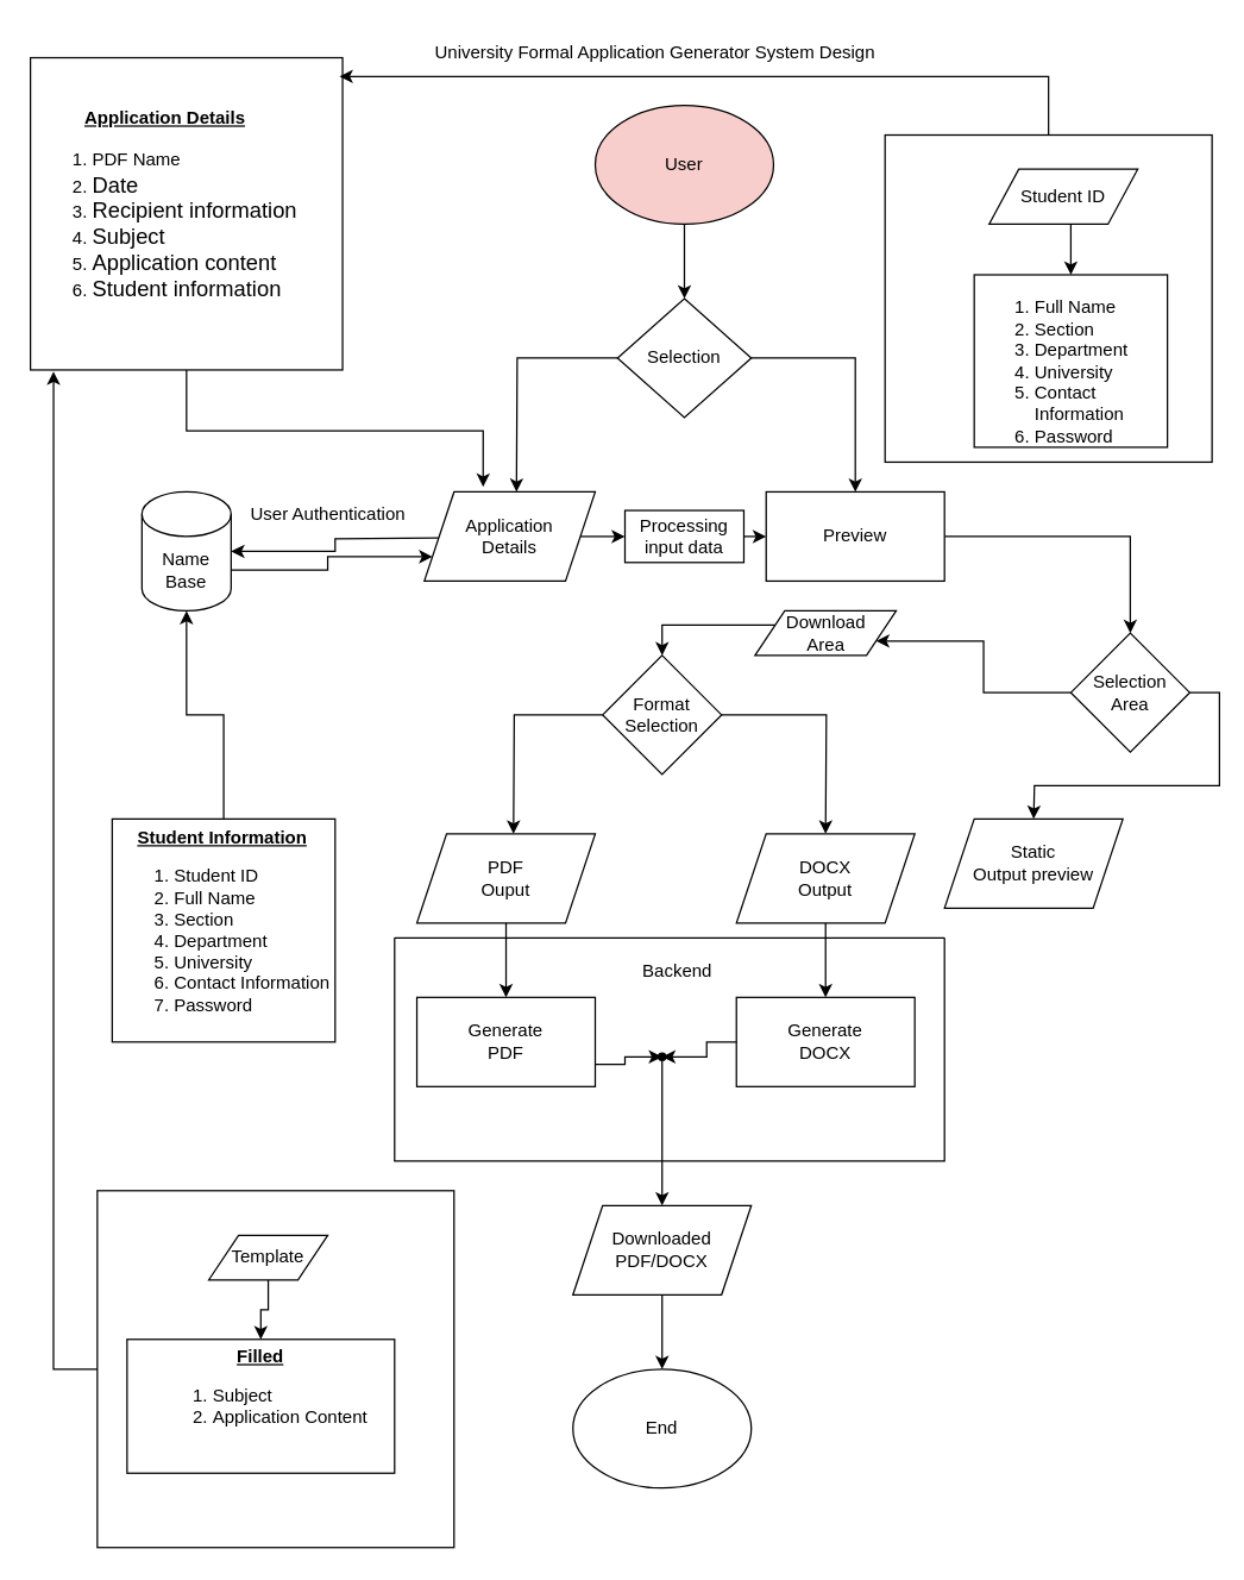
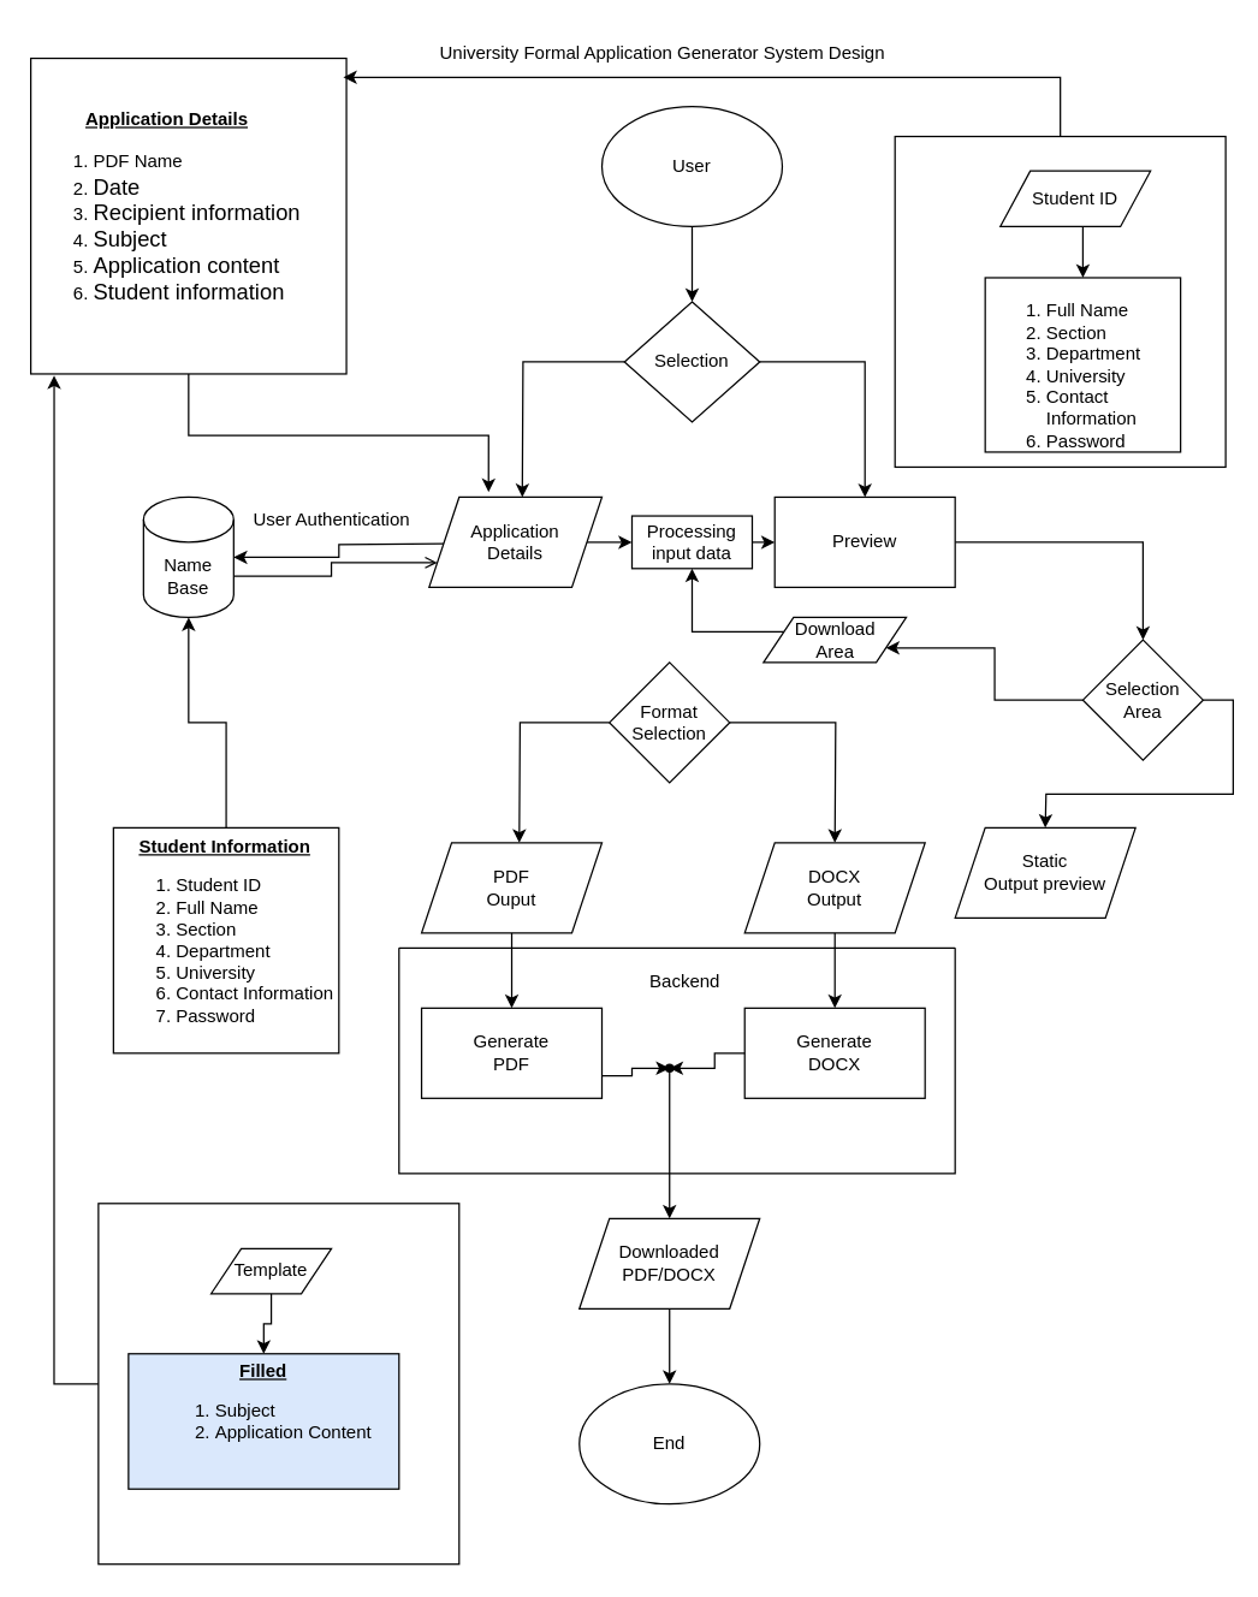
  <mxCell id="0" />
  <mxCell id="1" parent="0" />
- <mxCell id="2" style="edgeStyle=orthogonalEdgeStyle;rounded=0;orthogonalLoop=1;jettySize=auto;html=1;exitX=1;exitY=0;exitDx=0;exitDy=52.5;exitPerimeter=0;entryX=0;entryY=0.75;entryDx=0;entryDy=0;" parent="1" source="3" target="16" edge="1"><mxGeometry relative="1" as="geometry"><mxPoint x="285" y="375" as="targetPoint" /></mxGeometry></mxCell>
+ <mxCell id="2" style="edgeStyle=orthogonalEdgeStyle;rounded=0;orthogonalLoop=1;jettySize=auto;html=1;exitX=1;exitY=0;exitDx=0;exitDy=52.5;exitPerimeter=0;entryX=0;entryY=0.75;entryDx=0;entryDy=0;endArrow=open;" parent="1" source="3" target="16" edge="1"><mxGeometry relative="1" as="geometry"><mxPoint x="285" y="375" as="targetPoint" /></mxGeometry></mxCell>
  <mxCell id="3" value="Name Base" style="shape=cylinder3;whiteSpace=wrap;html=1;boundedLbl=1;backgroundOutline=1;size=15;" parent="1" vertex="1"><mxGeometry x="95" y="330" width="60" height="80" as="geometry" /></mxCell>
  <mxCell id="4" value="User Authentication" style="text;html=1;align=center;verticalAlign=middle;resizable=0;points=[];autosize=1;strokeColor=none;fillColor=none;" parent="1" vertex="1"><mxGeometry x="155" y="330" width="130" height="30" as="geometry" /></mxCell>
  <mxCell id="5" style="edgeStyle=orthogonalEdgeStyle;rounded=0;orthogonalLoop=1;jettySize=auto;html=1;exitX=1;exitY=0.5;exitDx=0;exitDy=0;entryX=0.5;entryY=0;entryDx=0;entryDy=0;" parent="1" source="6" target="55" edge="1"><mxGeometry relative="1" as="geometry" /></mxCell>
  <mxCell id="6" value="Preview" style="rounded=0;whiteSpace=wrap;html=1;strokeColor=#000000;" parent="1" vertex="1"><mxGeometry x="515" y="330" width="120" height="60" as="geometry" /></mxCell>
  <mxCell id="7" style="edgeStyle=orthogonalEdgeStyle;rounded=0;orthogonalLoop=1;jettySize=auto;html=1;exitX=1;exitY=0.5;exitDx=0;exitDy=0;entryX=0.5;entryY=0;entryDx=0;entryDy=0;" parent="1" source="9" target="6" edge="1"><mxGeometry relative="1" as="geometry" /></mxCell>
  <mxCell id="8" style="edgeStyle=orthogonalEdgeStyle;rounded=0;orthogonalLoop=1;jettySize=auto;html=1;exitX=0;exitY=0.5;exitDx=0;exitDy=0;entryX=0.5;entryY=0;entryDx=0;entryDy=0;" parent="1" source="9" edge="1"><mxGeometry relative="1" as="geometry"><mxPoint x="347" y="330" as="targetPoint" /></mxGeometry></mxCell>
  <mxCell id="9" value="Selection" style="rhombus;whiteSpace=wrap;html=1;" parent="1" vertex="1"><mxGeometry x="415" y="200" width="90" height="80" as="geometry" /></mxCell>
  <mxCell id="10" style="edgeStyle=orthogonalEdgeStyle;rounded=0;orthogonalLoop=1;jettySize=auto;html=1;exitX=0;exitY=0.5;exitDx=0;exitDy=0;entryX=1;entryY=1;entryDx=0;entryDy=0;entryPerimeter=0;" parent="1" target="4" edge="1"><mxGeometry relative="1" as="geometry"><mxPoint x="285" y="360" as="sourcePoint" /></mxGeometry></mxCell>
  <mxCell id="11" style="edgeStyle=orthogonalEdgeStyle;rounded=0;orthogonalLoop=1;jettySize=auto;html=1;entryX=1;entryY=0.5;entryDx=0;entryDy=0;entryPerimeter=0;" parent="1" target="3" edge="1"><mxGeometry relative="1" as="geometry"><mxPoint x="295" y="361" as="sourcePoint" /></mxGeometry></mxCell>
  <mxCell id="12" style="edgeStyle=orthogonalEdgeStyle;rounded=0;orthogonalLoop=1;jettySize=auto;html=1;exitX=1;exitY=0.5;exitDx=0;exitDy=0;entryX=0.5;entryY=0;entryDx=0;entryDy=0;" parent="1" source="14" edge="1"><mxGeometry relative="1" as="geometry"><mxPoint x="555" y="560" as="targetPoint" /></mxGeometry></mxCell>
  <mxCell id="13" style="edgeStyle=orthogonalEdgeStyle;rounded=0;orthogonalLoop=1;jettySize=auto;html=1;exitX=0;exitY=0.5;exitDx=0;exitDy=0;entryX=0.5;entryY=0;entryDx=0;entryDy=0;" parent="1" source="14" edge="1"><mxGeometry relative="1" as="geometry"><mxPoint x="345" y="560" as="targetPoint" /></mxGeometry></mxCell>
  <mxCell id="14" value="&lt;div&gt;Format&lt;/div&gt;&lt;div&gt;Selection&lt;/div&gt;" style="rhombus;whiteSpace=wrap;html=1;" parent="1" vertex="1"><mxGeometry x="405" y="440" width="80" height="80" as="geometry" /></mxCell>
  <mxCell id="15" style="edgeStyle=orthogonalEdgeStyle;rounded=0;orthogonalLoop=1;jettySize=auto;html=1;exitX=1;exitY=0.5;exitDx=0;exitDy=0;entryX=0;entryY=0.5;entryDx=0;entryDy=0;" parent="1" source="16" target="32" edge="1"><mxGeometry relative="1" as="geometry" /></mxCell>
  <mxCell id="16" value="&lt;div&gt;Application&lt;/div&gt;&lt;div&gt;Details&lt;/div&gt;" style="shape=parallelogram;perimeter=parallelogramPerimeter;whiteSpace=wrap;html=1;fixedSize=1;" parent="1" vertex="1"><mxGeometry x="285" y="330" width="115" height="60" as="geometry" /></mxCell>
  <mxCell id="17" style="edgeStyle=orthogonalEdgeStyle;rounded=0;orthogonalLoop=1;jettySize=auto;html=1;exitX=0.5;exitY=1;exitDx=0;exitDy=0;entryX=0.5;entryY=0;entryDx=0;entryDy=0;" parent="1" source="18" target="23" edge="1"><mxGeometry relative="1" as="geometry" /></mxCell>
  <mxCell id="18" value="&lt;div&gt;PDF&lt;/div&gt;&lt;div&gt;Ouput&lt;/div&gt;" style="shape=parallelogram;perimeter=parallelogramPerimeter;whiteSpace=wrap;html=1;fixedSize=1;" parent="1" vertex="1"><mxGeometry x="280" y="560" width="120" height="60" as="geometry" /></mxCell>
  <mxCell id="19" value="" style="edgeStyle=orthogonalEdgeStyle;rounded=0;orthogonalLoop=1;jettySize=auto;html=1;" parent="1" source="20" target="26" edge="1"><mxGeometry relative="1" as="geometry" /></mxCell>
  <mxCell id="20" value="&lt;div&gt;DOCX&lt;/div&gt;&lt;div&gt;Output&lt;/div&gt;" style="shape=parallelogram;perimeter=parallelogramPerimeter;whiteSpace=wrap;html=1;fixedSize=1;" parent="1" vertex="1"><mxGeometry x="495" y="560" width="120" height="60" as="geometry" /></mxCell>
- <mxCell id="21" style="edgeStyle=orthogonalEdgeStyle;rounded=0;orthogonalLoop=1;jettySize=auto;html=1;exitX=0;exitY=0.25;exitDx=0;exitDy=0;entryX=0.5;entryY=0;entryDx=0;entryDy=0;" parent="1" source="22" target="14" edge="1"><mxGeometry relative="1" as="geometry" /></mxCell>
+ <mxCell id="21" style="edgeStyle=orthogonalEdgeStyle;rounded=0;orthogonalLoop=1;jettySize=auto;html=1;exitX=0;exitY=0.25;exitDx=0;exitDy=0;" parent="1" source="22" target="32" edge="1"><mxGeometry relative="1" as="geometry" /></mxCell>
  <mxCell id="22" value="&lt;div&gt;Download&lt;/div&gt;&lt;div&gt;Area&lt;/div&gt;" style="shape=parallelogram;perimeter=parallelogramPerimeter;whiteSpace=wrap;html=1;fixedSize=1;" parent="1" vertex="1"><mxGeometry x="507.5" y="410" width="95" height="30" as="geometry" /></mxCell>
  <mxCell id="23" value="&lt;div&gt;Generate&lt;/div&gt;&lt;div&gt;PDF&lt;/div&gt;" style="rounded=0;whiteSpace=wrap;html=1;" parent="1" vertex="1"><mxGeometry x="280" y="670" width="120" height="60" as="geometry" /></mxCell>
  <mxCell id="24" style="edgeStyle=orthogonalEdgeStyle;rounded=0;orthogonalLoop=1;jettySize=auto;html=1;exitX=0.5;exitY=1;exitDx=0;exitDy=0;entryX=0.5;entryY=0;entryDx=0;entryDy=0;" parent="1" source="25" target="40" edge="1"><mxGeometry relative="1" as="geometry" /></mxCell>
  <mxCell id="25" value="&lt;div&gt;Downloaded&lt;/div&gt;&lt;div&gt;PDF/DOCX&lt;/div&gt;" style="shape=parallelogram;perimeter=parallelogramPerimeter;whiteSpace=wrap;html=1;fixedSize=1;" parent="1" vertex="1"><mxGeometry x="385" y="810" width="120" height="60" as="geometry" /></mxCell>
  <mxCell id="26" value="Generate&lt;br&gt;DOCX" style="whiteSpace=wrap;html=1;" parent="1" vertex="1"><mxGeometry x="495" y="670" width="120" height="60" as="geometry" /></mxCell>
  <mxCell id="27" value="" style="edgeStyle=orthogonalEdgeStyle;rounded=0;orthogonalLoop=1;jettySize=auto;html=1;" parent="1" source="28" target="25" edge="1"><mxGeometry relative="1" as="geometry" /></mxCell>
  <mxCell id="28" value="" style="shape=waypoint;sketch=0;fillStyle=solid;size=6;pointerEvents=1;points=[];fillColor=none;resizable=0;rotatable=0;perimeter=centerPerimeter;snapToPoint=1;" parent="1" vertex="1"><mxGeometry x="435" y="700" width="20" height="20" as="geometry" /></mxCell>
  <mxCell id="29" style="edgeStyle=orthogonalEdgeStyle;rounded=0;orthogonalLoop=1;jettySize=auto;html=1;exitX=1;exitY=0.75;exitDx=0;exitDy=0;entryX=-0.02;entryY=0.56;entryDx=0;entryDy=0;entryPerimeter=0;" parent="1" source="23" target="28" edge="1"><mxGeometry relative="1" as="geometry" /></mxCell>
  <mxCell id="30" style="edgeStyle=orthogonalEdgeStyle;rounded=0;orthogonalLoop=1;jettySize=auto;html=1;exitX=0;exitY=0.5;exitDx=0;exitDy=0;entryX=0.46;entryY=0.16;entryDx=0;entryDy=0;entryPerimeter=0;" parent="1" source="26" target="28" edge="1"><mxGeometry relative="1" as="geometry" /></mxCell>
  <mxCell id="31" style="edgeStyle=orthogonalEdgeStyle;rounded=0;orthogonalLoop=1;jettySize=auto;html=1;exitX=1;exitY=0.5;exitDx=0;exitDy=0;entryX=0;entryY=0.5;entryDx=0;entryDy=0;" parent="1" source="32" target="6" edge="1"><mxGeometry relative="1" as="geometry" /></mxCell>
  <mxCell id="32" value="Processing &lt;br&gt;input data" style="rounded=0;whiteSpace=wrap;html=1;" parent="1" vertex="1"><mxGeometry x="420" y="342.5" width="80" height="35" as="geometry" /></mxCell>
  <mxCell id="33" value="" style="swimlane;startSize=0;" parent="1" vertex="1"><mxGeometry x="265" y="630" width="370" height="150" as="geometry" /></mxCell>
  <mxCell id="34" value="Backend" style="text;html=1;align=center;verticalAlign=middle;resizable=0;points=[];autosize=1;strokeColor=none;fillColor=none;" parent="1" vertex="1"><mxGeometry x="420" y="638" width="70" height="30" as="geometry" /></mxCell>
  <mxCell id="35" value="University Formal Application Generator System Design" style="text;html=1;align=center;verticalAlign=middle;resizable=0;points=[];autosize=1;strokeColor=none;fillColor=none;" parent="1" vertex="1"><mxGeometry x="280" width="320" height="30" as="geometry" y="20" /></mxCell>
  <mxCell id="36" value="&lt;div align=&quot;center&quot;&gt;&lt;b&gt;&lt;u&gt;Application Details&lt;/u&gt;&lt;/b&gt;&lt;/div&gt;&lt;ol&gt;&lt;li align=&quot;left&quot;&gt;PDF Name&lt;span id=&quot;docs-internal-guid-4e0c5b04-7fff-92cb-2fdd-5fa252c02a2d&quot; style=&quot;font-size: 11pt; font-family: Arial, sans-serif; color: rgb(0, 0, 0); background-color: transparent; font-weight: 400; font-style: normal; font-variant: normal; text-decoration: none; vertical-align: baseline; white-space: pre-wrap;&quot;&gt;&lt;/span&gt;&lt;/li&gt;&lt;li align=&quot;left&quot;&gt;&lt;span id=&quot;docs-internal-guid-4e0c5b04-7fff-92cb-2fdd-5fa252c02a2d&quot; style=&quot;font-size: 11pt; font-family: Arial, sans-serif; color: rgb(0, 0, 0); background-color: transparent; font-weight: 400; font-style: normal; font-variant: normal; text-decoration: none; vertical-align: baseline; white-space: pre-wrap;&quot;&gt;Date&lt;/span&gt;&lt;/li&gt;&lt;li align=&quot;left&quot;&gt;&lt;span id=&quot;docs-internal-guid-4e0c5b04-7fff-92cb-2fdd-5fa252c02a2d&quot; style=&quot;font-size: 11pt; font-family: Arial, sans-serif; color: rgb(0, 0, 0); background-color: transparent; font-weight: 400; font-style: normal; font-variant: normal; text-decoration: none; vertical-align: baseline; white-space: pre-wrap;&quot;&gt;Recipient information&lt;/span&gt;&lt;/li&gt;&lt;li align=&quot;left&quot;&gt;&lt;span id=&quot;docs-internal-guid-4e0c5b04-7fff-92cb-2fdd-5fa252c02a2d&quot; style=&quot;font-size: 11pt; font-family: Arial, sans-serif; color: rgb(0, 0, 0); background-color: transparent; font-weight: 400; font-style: normal; font-variant: normal; text-decoration: none; vertical-align: baseline; white-space: pre-wrap;&quot;&gt;Subject&lt;/span&gt;&lt;/li&gt;&lt;li align=&quot;left&quot;&gt;&lt;span id=&quot;docs-internal-guid-4e0c5b04-7fff-92cb-2fdd-5fa252c02a2d&quot; style=&quot;font-size: 11pt; font-family: Arial, sans-serif; color: rgb(0, 0, 0); background-color: transparent; font-weight: 400; font-style: normal; font-variant: normal; text-decoration: none; vertical-align: baseline; white-space: pre-wrap;&quot;&gt;Application content&lt;/span&gt;&lt;/li&gt;&lt;li align=&quot;left&quot;&gt;&lt;span id=&quot;docs-internal-guid-4e0c5b04-7fff-92cb-2fdd-5fa252c02a2d&quot; style=&quot;font-size: 11pt; font-family: Arial, sans-serif; color: rgb(0, 0, 0); background-color: transparent; font-weight: 400; font-style: normal; font-variant: normal; text-decoration: none; vertical-align: baseline; white-space: pre-wrap;&quot;&gt;Student information&lt;/span&gt;&lt;/li&gt;&lt;/ol&gt;" style="whiteSpace=wrap;html=1;aspect=fixed;align=left;" parent="1" vertex="1"><mxGeometry x="20" y="38" width="210" height="210" as="geometry" /></mxCell>
  <mxCell id="37" style="edgeStyle=orthogonalEdgeStyle;rounded=0;orthogonalLoop=1;jettySize=auto;html=1;exitX=0.5;exitY=1;exitDx=0;exitDy=0;entryX=0.344;entryY=-0.057;entryDx=0;entryDy=0;entryPerimeter=0;" parent="1" source="36" target="16" edge="1"><mxGeometry relative="1" as="geometry" /></mxCell>
  <mxCell id="38" value="&lt;div&gt;&lt;div align=&quot;center&quot;&gt;&lt;b&gt;&lt;u&gt;Student Information&lt;/u&gt;&lt;/b&gt;&lt;/div&gt;&lt;ol&gt;&lt;li&gt;Student ID&lt;/li&gt;&lt;li&gt;Full Name&lt;/li&gt;&lt;li&gt;Section&lt;/li&gt;&lt;li&gt;Department&lt;/li&gt;&lt;li&gt;University&lt;/li&gt;&lt;li&gt;Contact Information&lt;/li&gt;&lt;li&gt;Password&lt;/li&gt;&lt;/ol&gt;&lt;/div&gt;" style="whiteSpace=wrap;html=1;aspect=fixed;align=left;" parent="1" vertex="1"><mxGeometry x="75" y="550" width="150" height="150" as="geometry" /></mxCell>
  <mxCell id="39" style="edgeStyle=orthogonalEdgeStyle;rounded=0;orthogonalLoop=1;jettySize=auto;html=1;entryX=0.5;entryY=1;entryDx=0;entryDy=0;entryPerimeter=0;" parent="1" source="38" target="3" edge="1"><mxGeometry relative="1" as="geometry" /></mxCell>
  <mxCell id="40" value="End" style="ellipse;whiteSpace=wrap;html=1;" parent="1" vertex="1"><mxGeometry x="385" y="920" width="120" height="80" as="geometry" /></mxCell>
  <mxCell id="41" style="edgeStyle=orthogonalEdgeStyle;rounded=0;orthogonalLoop=1;jettySize=auto;html=1;exitX=0.5;exitY=1;exitDx=0;exitDy=0;entryX=0.5;entryY=0;entryDx=0;entryDy=0;" parent="1" source="42" target="9" edge="1"><mxGeometry relative="1" as="geometry" /></mxCell>
- <mxCell id="42" value="User" style="ellipse;whiteSpace=wrap;html=1;fillColor=#f8cecc;" parent="1" vertex="1"><mxGeometry x="400" y="70" width="120" height="80" as="geometry" /></mxCell>
+ <mxCell id="42" value="User" style="ellipse;whiteSpace=wrap;html=1;" parent="1" vertex="1"><mxGeometry x="400" y="70" width="120" height="80" as="geometry" /></mxCell>
  <mxCell id="43" value="" style="whiteSpace=wrap;html=1;aspect=fixed;" parent="1" vertex="1"><mxGeometry x="65" y="800" width="240" height="240" as="geometry" /></mxCell>
  <mxCell id="44" value="" style="edgeStyle=orthogonalEdgeStyle;rounded=0;orthogonalLoop=1;jettySize=auto;html=1;" parent="1" source="45" target="46" edge="1"><mxGeometry relative="1" as="geometry" /></mxCell>
  <mxCell id="45" value="Template " style="shape=parallelogram;perimeter=parallelogramPerimeter;whiteSpace=wrap;html=1;fixedSize=1;" parent="1" vertex="1"><mxGeometry x="140" y="830" width="80" height="30" as="geometry" /></mxCell>
- <mxCell id="46" value="&lt;div&gt;&lt;u&gt;&lt;b&gt;Filled &lt;/b&gt;&lt;/u&gt;&lt;br&gt;&lt;/div&gt;&lt;div align=&quot;justify&quot;&gt;&lt;ol&gt;&lt;li align=&quot;left&quot;&gt;Subject&lt;/li&gt;&lt;li align=&quot;left&quot;&gt;Application Content&lt;/li&gt;&lt;/ol&gt;&lt;/div&gt;&lt;div&gt;&lt;div align=&quot;left&quot;&gt;&lt;br&gt;&lt;/div&gt;&lt;/div&gt;" style="whiteSpace=wrap;html=1;" parent="1" vertex="1"><mxGeometry x="85" y="900" width="180" height="90" as="geometry" /></mxCell>
+ <mxCell id="46" value="&lt;div&gt;&lt;u&gt;&lt;b&gt;Filled &lt;/b&gt;&lt;/u&gt;&lt;br&gt;&lt;/div&gt;&lt;div align=&quot;justify&quot;&gt;&lt;ol&gt;&lt;li align=&quot;left&quot;&gt;Subject&lt;/li&gt;&lt;li align=&quot;left&quot;&gt;Application Content&lt;/li&gt;&lt;/ol&gt;&lt;/div&gt;&lt;div&gt;&lt;div align=&quot;left&quot;&gt;&lt;br&gt;&lt;/div&gt;&lt;/div&gt;" style="whiteSpace=wrap;html=1;fillColor=#dae8fc;" parent="1" vertex="1"><mxGeometry x="85" y="900" width="180" height="90" as="geometry" /></mxCell>
  <mxCell id="47" style="edgeStyle=orthogonalEdgeStyle;rounded=0;orthogonalLoop=1;jettySize=auto;html=1;exitX=0;exitY=0.5;exitDx=0;exitDy=0;entryX=0.074;entryY=1.005;entryDx=0;entryDy=0;entryPerimeter=0;" parent="1" source="43" target="36" edge="1"><mxGeometry relative="1" as="geometry" /></mxCell>
  <mxCell id="48" value="" style="whiteSpace=wrap;html=1;aspect=fixed;" parent="1" vertex="1"><mxGeometry x="595" y="90" width="220" height="220" as="geometry" /></mxCell>
  <mxCell id="49" style="edgeStyle=orthogonalEdgeStyle;rounded=0;orthogonalLoop=1;jettySize=auto;html=1;exitX=0.5;exitY=0;exitDx=0;exitDy=0;entryX=0.99;entryY=0.06;entryDx=0;entryDy=0;entryPerimeter=0;" parent="1" source="48" target="36" edge="1"><mxGeometry relative="1" as="geometry" /></mxCell>
  <mxCell id="50" style="edgeStyle=orthogonalEdgeStyle;rounded=0;orthogonalLoop=1;jettySize=auto;html=1;exitX=0.5;exitY=1;exitDx=0;exitDy=0;entryX=0.5;entryY=0;entryDx=0;entryDy=0;" parent="1" source="51" target="52" edge="1"><mxGeometry relative="1" as="geometry" /></mxCell>
  <mxCell id="51" value="Student ID" style="shape=parallelogram;perimeter=parallelogramPerimeter;whiteSpace=wrap;html=1;fixedSize=1;" parent="1" vertex="1"><mxGeometry x="665" y="113" width="100" height="37" as="geometry" /></mxCell>
  <mxCell id="52" value="&lt;div align=&quot;justify&quot;&gt;&lt;br&gt;&lt;ol&gt;&lt;li&gt;Full Name&lt;/li&gt;&lt;li&gt;Section&lt;/li&gt;&lt;li&gt;Department&lt;/li&gt;&lt;li&gt;University&lt;/li&gt;&lt;li&gt;Contact Information&lt;/li&gt;&lt;li&gt;Password&lt;/li&gt;&lt;/ol&gt;&lt;/div&gt;" style="rounded=0;whiteSpace=wrap;html=1;" parent="1" vertex="1"><mxGeometry x="655" y="184" width="130" height="116" as="geometry" /></mxCell>
  <mxCell id="53" style="edgeStyle=orthogonalEdgeStyle;rounded=0;orthogonalLoop=1;jettySize=auto;html=1;exitX=0;exitY=0.5;exitDx=0;exitDy=0;entryX=1;entryY=0.75;entryDx=0;entryDy=0;" parent="1" source="55" target="22" edge="1"><mxGeometry relative="1" as="geometry" /></mxCell>
  <mxCell id="54" style="edgeStyle=orthogonalEdgeStyle;rounded=0;orthogonalLoop=1;jettySize=auto;html=1;exitX=1;exitY=0.5;exitDx=0;exitDy=0;" parent="1" source="55" edge="1"><mxGeometry relative="1" as="geometry"><mxPoint x="695" y="550" as="targetPoint" /></mxGeometry></mxCell>
  <mxCell id="55" value="&lt;div&gt;Selection&lt;/div&gt;&lt;div&gt;Area&lt;/div&gt;" style="rhombus;whiteSpace=wrap;html=1;" parent="1" vertex="1"><mxGeometry x="720" y="425" width="80" height="80" as="geometry" /></mxCell>
  <mxCell id="56" value="&lt;div&gt;Static&lt;/div&gt;&lt;div&gt;Output preview&lt;/div&gt;" style="shape=parallelogram;perimeter=parallelogramPerimeter;whiteSpace=wrap;html=1;fixedSize=1;" parent="1" vertex="1"><mxGeometry x="635" y="550" width="120" height="60" as="geometry" /></mxCell>
